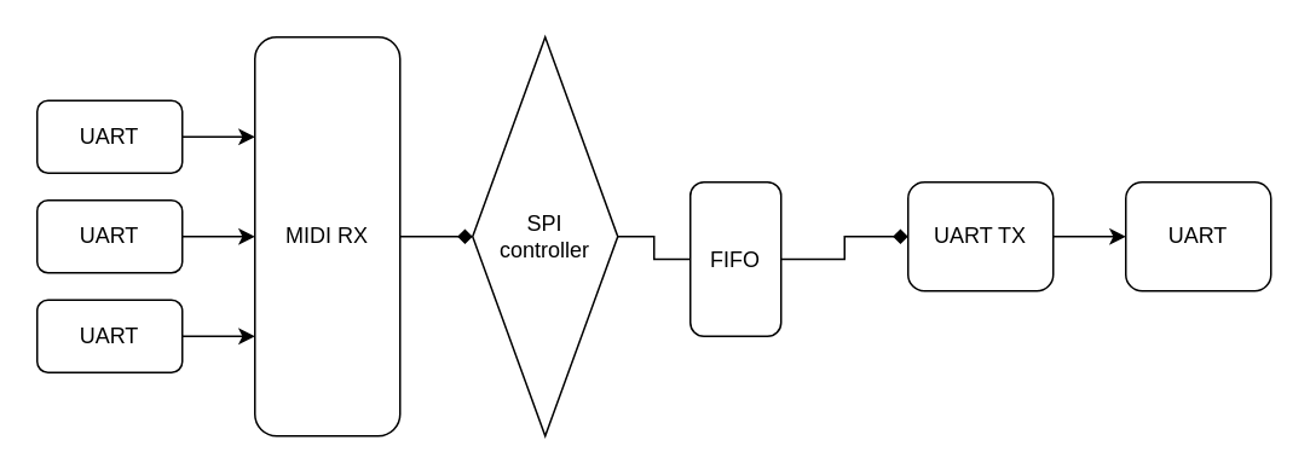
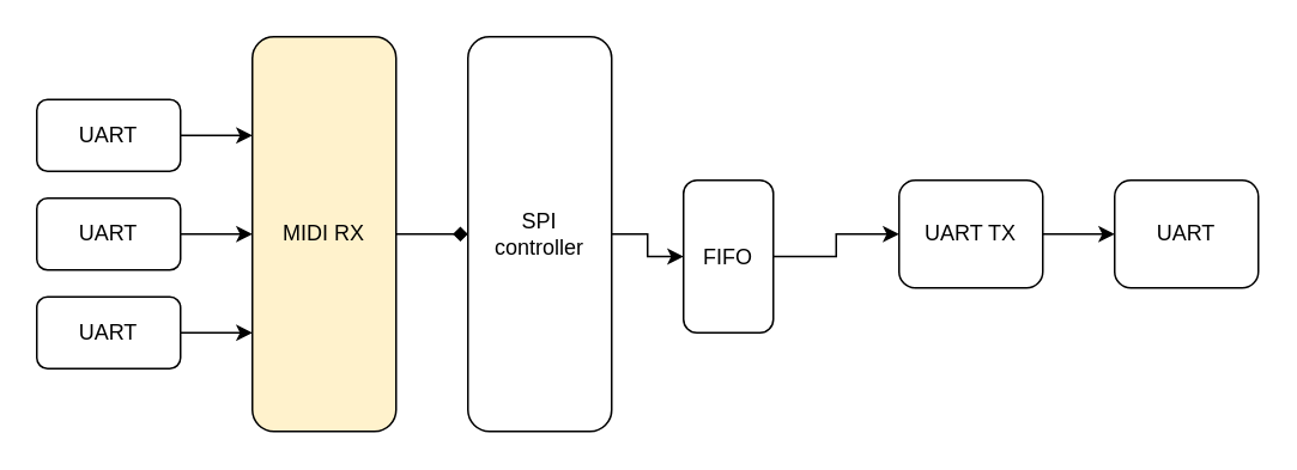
  <mxCell id="0" />
  <mxCell id="1" parent="0" />
  <mxCell id="2" style="edgeStyle=orthogonalEdgeStyle;rounded=0;orthogonalLoop=1;jettySize=auto;html=1;exitX=1;exitY=0.5;exitDx=0;exitDy=0;entryX=0;entryY=0.25;entryDx=0;entryDy=0;" edge="1" parent="1" source="3" target="9"><mxGeometry relative="1" as="geometry" /></mxCell>
  <mxCell id="3" value="UART" style="rounded=1;whiteSpace=wrap;html=1;" vertex="1" parent="1"><mxGeometry x="20" y="55" width="80" height="40" as="geometry" /></mxCell>
  <mxCell id="4" style="edgeStyle=orthogonalEdgeStyle;rounded=0;orthogonalLoop=1;jettySize=auto;html=1;exitX=1;exitY=0.5;exitDx=0;exitDy=0;entryX=0;entryY=0.5;entryDx=0;entryDy=0;" edge="1" parent="1" source="5" target="9"><mxGeometry relative="1" as="geometry" /></mxCell>
  <mxCell id="5" value="UART" style="rounded=1;whiteSpace=wrap;html=1;" vertex="1" parent="1"><mxGeometry x="20" y="110" width="80" height="40" as="geometry" /></mxCell>
  <mxCell id="6" style="edgeStyle=orthogonalEdgeStyle;rounded=0;orthogonalLoop=1;jettySize=auto;html=1;exitX=1;exitY=0.5;exitDx=0;exitDy=0;entryX=0;entryY=0.75;entryDx=0;entryDy=0;" edge="1" parent="1" source="7" target="9"><mxGeometry relative="1" as="geometry" /></mxCell>
  <mxCell id="7" value="UART" style="rounded=1;whiteSpace=wrap;html=1;" vertex="1" parent="1"><mxGeometry x="20" y="165" width="80" height="40" as="geometry" /></mxCell>
  <mxCell id="8" style="edgeStyle=orthogonalEdgeStyle;rounded=0;orthogonalLoop=1;jettySize=auto;html=1;exitX=1;exitY=0.5;exitDx=0;exitDy=0;entryX=0;entryY=0.5;entryDx=0;entryDy=0;endArrow=diamond;" edge="1" parent="1" source="9" target="11"><mxGeometry relative="1" as="geometry" /></mxCell>
- <mxCell id="9" value="&lt;div&gt;MIDI RX&lt;/div&gt;" style="rounded=1;whiteSpace=wrap;html=1;" vertex="1" parent="1"><mxGeometry x="140" y="20" width="80" height="220" as="geometry" /></mxCell>
- <mxCell id="10" style="edgeStyle=orthogonalEdgeStyle;rounded=0;orthogonalLoop=1;jettySize=auto;html=1;exitX=1;exitY=0.5;exitDx=0;exitDy=0;entryX=0;entryY=0.5;entryDx=0;entryDy=0;endArrow=none;" edge="1" parent="1" source="11" target="13"><mxGeometry relative="1" as="geometry" /></mxCell>
- <mxCell id="11" value="&lt;div&gt;SPI&lt;/div&gt;&lt;div&gt;controller&lt;br&gt;&lt;/div&gt;" style="rhombus;whiteSpace=wrap;html=1;" vertex="1" parent="1"><mxGeometry x="260" y="20" width="80" height="220" as="geometry" /></mxCell>
- <mxCell id="12" style="edgeStyle=orthogonalEdgeStyle;rounded=0;orthogonalLoop=1;jettySize=auto;html=1;exitX=1;exitY=0.5;exitDx=0;exitDy=0;entryX=0;entryY=0.5;entryDx=0;entryDy=0;endArrow=diamond;" edge="1" parent="1" source="13" target="16"><mxGeometry relative="1" as="geometry" /></mxCell>
+ <mxCell id="9" value="&lt;div&gt;MIDI RX&lt;/div&gt;" style="rounded=1;whiteSpace=wrap;html=1;fillColor=#fff2cc;" vertex="1" parent="1"><mxGeometry x="140" y="20" width="80" height="220" as="geometry" /></mxCell>
+ <mxCell id="10" style="edgeStyle=orthogonalEdgeStyle;rounded=0;orthogonalLoop=1;jettySize=auto;html=1;exitX=1;exitY=0.5;exitDx=0;exitDy=0;entryX=0;entryY=0.5;entryDx=0;entryDy=0;" edge="1" parent="1" source="11" target="13"><mxGeometry relative="1" as="geometry" /></mxCell>
+ <mxCell id="11" value="&lt;div&gt;SPI&lt;/div&gt;&lt;div&gt;controller&lt;br&gt;&lt;/div&gt;" style="rounded=1;whiteSpace=wrap;html=1;" vertex="1" parent="1"><mxGeometry x="260" y="20" width="80" height="220" as="geometry" /></mxCell>
+ <mxCell id="12" style="edgeStyle=orthogonalEdgeStyle;rounded=0;orthogonalLoop=1;jettySize=auto;html=1;exitX=1;exitY=0.5;exitDx=0;exitDy=0;entryX=0;entryY=0.5;entryDx=0;entryDy=0;" edge="1" parent="1" source="13" target="16"><mxGeometry relative="1" as="geometry" /></mxCell>
  <mxCell id="13" value="FIFO" style="rounded=1;whiteSpace=wrap;html=1;" vertex="1" parent="1"><mxGeometry x="380" y="100" width="50" height="85" as="geometry" /></mxCell>
  <mxCell id="14" value="UART" style="rounded=1;whiteSpace=wrap;html=1;" vertex="1" parent="1"><mxGeometry x="620" y="100" width="80" height="60" as="geometry" /></mxCell>
  <mxCell id="15" style="edgeStyle=orthogonalEdgeStyle;rounded=0;orthogonalLoop=1;jettySize=auto;html=1;exitX=1;exitY=0.5;exitDx=0;exitDy=0;entryX=0;entryY=0.5;entryDx=0;entryDy=0;" edge="1" parent="1" source="16" target="14"><mxGeometry relative="1" as="geometry" /></mxCell>
  <mxCell id="16" value="UART TX" style="rounded=1;whiteSpace=wrap;html=1;" vertex="1" parent="1"><mxGeometry x="500" y="100" width="80" height="60" as="geometry" /></mxCell>
